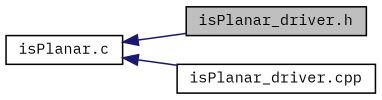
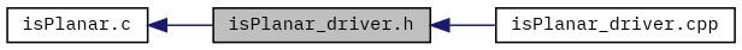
  digraph {
    fontname="IBM Plex Mono"
    rankdir=LR
    node [color=black fillcolor=white fontname="IBM Plex Mono" fontsize=10 shape=record style=filled]
    edge [color=midnightblue dir=back fontname="IBM Plex Mono" fontsize=10 labelfontname=Helvetica labelfontsize=10 style=solid]
    n1 [fillcolor=grey75 fontcolor=black height=0.2 label="isPlanar_driver.h" width=0.4]
    n2 [height=0.2 label="isPlanar_driver.cpp" width=0.4]
    n3 [height=0.2 label="isPlanar.c" width=0.4]
-   n3 -> n2
+   n1 -> n2
    n3 -> n1
  }
